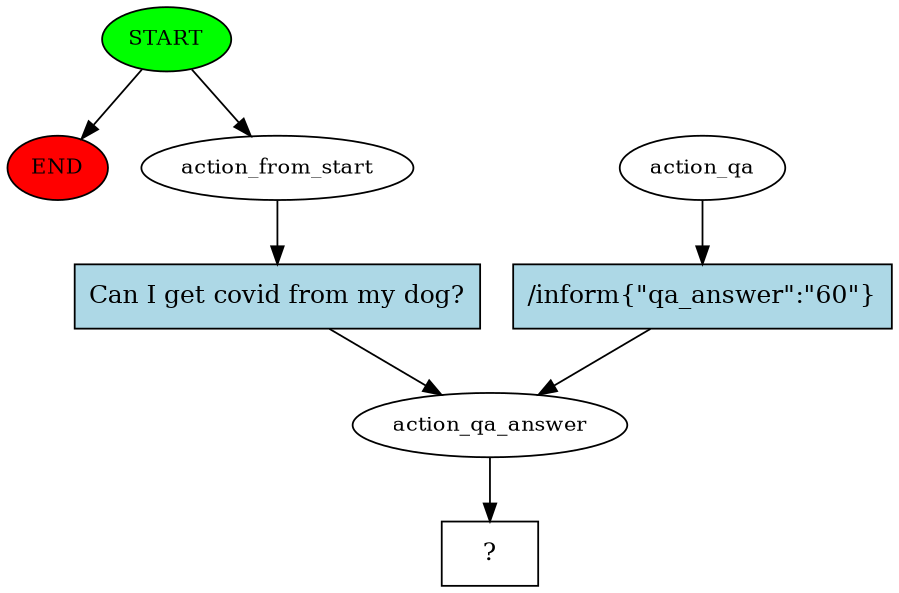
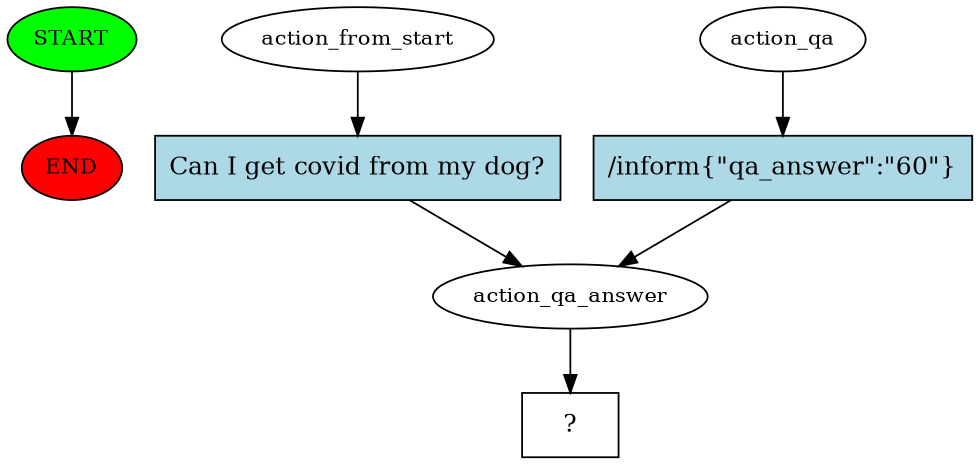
  digraph {
    node [fontsize=12]
    n1 [fillcolor=green label=START style=filled]
    n2 [fillcolor=red label=END style=filled]
    n3 [label=action_from_start]
    n4 [fillcolor=lightblue label="Can I get covid from my dog?" shape=rect style=filled fontsize=""]
    n5 [label=action_qa_answer]
    n6 [label=action_qa]
    n7 [fillcolor=lightblue label="/inform{\"qa_answer\":\"60\"}" shape=rect style=filled fontsize=""]
    n8 [label="  ?  " shape=rect fontsize=""]
    n1 -> n2
-   n1 -> n3
    n3 -> n4
    n4 -> n5
    n5 -> n8
    n6 -> n7
    n7 -> n5
  }
